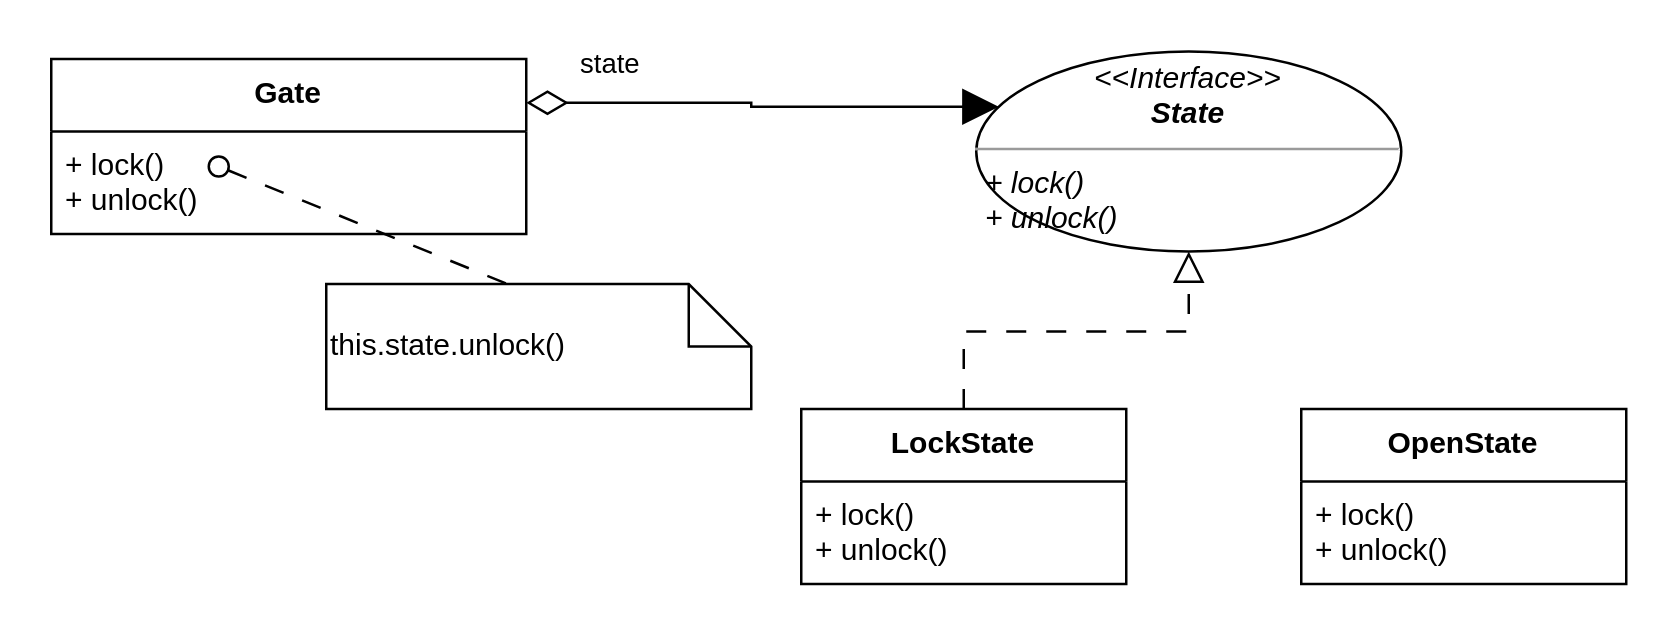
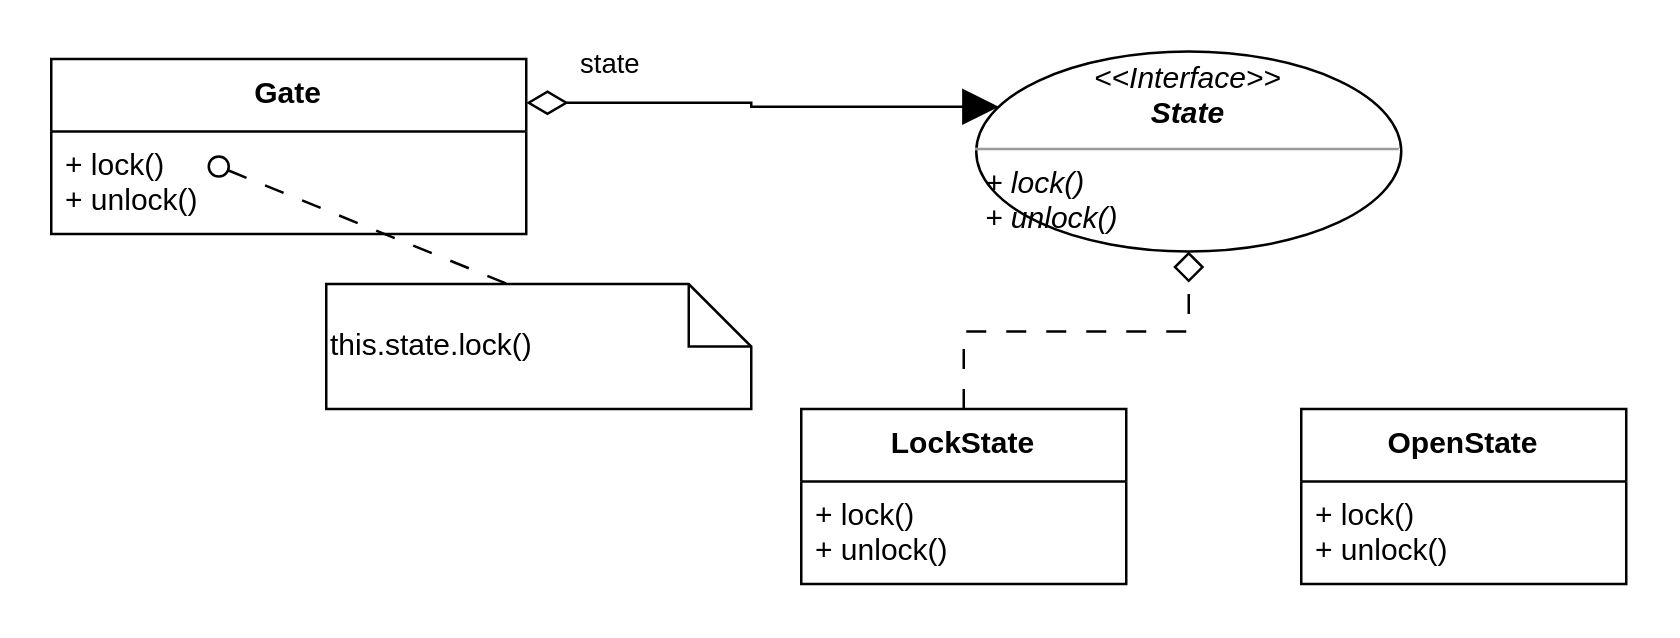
  <mxCell id="0" />
  <mxCell id="1" parent="0" />
  <mxCell id="2" value="&lt;p style=&quot;margin:0px;margin-top:4px;text-align:center;&quot;&gt;&lt;i&gt;&amp;lt;&amp;lt;Interface&amp;gt;&amp;gt;&lt;br&gt;&lt;b&gt;State&lt;/b&gt;&lt;br&gt;&lt;/i&gt;&lt;/p&gt;&lt;hr size=&quot;1&quot;&gt;&lt;p style=&quot;margin:0px;margin-left:4px;&quot;&gt;&lt;/p&gt;&lt;p style=&quot;margin:0px;margin-left:4px;&quot;&gt;&lt;i&gt;+ lock()&lt;br style=&quot;border-color: var(--border-color); padding: 0px; margin: 0px;&quot;&gt;+ unlock()&lt;/i&gt;&lt;br&gt;&lt;/p&gt;" style="ellipse;verticalAlign=top;align=left;overflow=fill;fontSize=12;fontFamily=Helvetica;html=1;" parent="1" vertex="1"><mxGeometry x="390" y="20" width="170" height="80" as="geometry" /></mxCell>
  <mxCell id="3" value="state" style="endArrow=block;html=1;endSize=12;startArrow=diamondThin;startSize=14;startFill=0;edgeStyle=orthogonalEdgeStyle;align=left;verticalAlign=bottom;rounded=0;entryX=0;entryY=0.25;entryDx=0;entryDy=0;exitX=1;exitY=0.25;exitDx=0;exitDy=0;" parent="1" source="4" target="2" edge="1"><mxGeometry x="-0.792" y="8" relative="1" as="geometry"><mxPoint x="314" y="-202.75" as="sourcePoint" /><mxPoint x="120" y="-53" as="targetPoint" /><mxPoint y="1" as="offset" /></mxGeometry></mxCell>
  <mxCell id="4" value="Gate" style="swimlane;fontStyle=1;align=center;verticalAlign=top;childLayout=stackLayout;horizontal=1;startSize=29;horizontalStack=0;resizeParent=1;resizeParentMax=0;resizeLast=0;collapsible=1;marginBottom=0;" vertex="1" parent="1"><mxGeometry x="20" y="23" width="190" height="70" as="geometry" /></mxCell>
  <mxCell id="5" value="+ lock()&#10;+ unlock()" style="text;strokeColor=none;fillColor=none;align=left;verticalAlign=top;spacingLeft=4;spacingRight=4;overflow=hidden;rotatable=0;points=[[0,0.5],[1,0.5]];portConstraint=eastwest;fontStyle=0" vertex="1" parent="4"><mxGeometry y="29" width="190" height="41" as="geometry" /></mxCell>
- <mxCell id="6" value="&lt;div style=&quot;border-color: var(--border-color);&quot;&gt;this.state.unlock()&lt;/div&gt;" style="shape=note2;boundedLbl=1;whiteSpace=wrap;html=1;size=25;verticalAlign=middle;align=left;labelPosition=center;verticalLabelPosition=middle;" vertex="1" parent="1"><mxGeometry x="130" y="113" width="170" height="50" as="geometry" /></mxCell>
+ <mxCell id="6" value="&lt;div style=&quot;border-color: var(--border-color);&quot;&gt;this.state.lock()&lt;/div&gt;" style="shape=note2;boundedLbl=1;whiteSpace=wrap;html=1;size=25;verticalAlign=middle;align=left;labelPosition=center;verticalLabelPosition=middle;" vertex="1" parent="1"><mxGeometry x="130" y="113" width="170" height="50" as="geometry" /></mxCell>
  <mxCell id="7" value="" style="html=1;verticalAlign=bottom;labelBackgroundColor=none;startArrow=oval;startFill=0;startSize=8;endArrow=none;rounded=0;dashed=1;dashPattern=8 8;entryX=0;entryY=0;entryDx=72.5;entryDy=0;entryPerimeter=0;" edge="1" parent="1" target="6"><mxGeometry x="-0.055" y="19" relative="1" as="geometry"><mxPoint x="87" y="66" as="sourcePoint" /><mxPoint x="176.5" y="104" as="targetPoint" /><mxPoint x="-1" as="offset" /></mxGeometry></mxCell>
  <mxCell id="8" value="LockState" style="swimlane;fontStyle=1;align=center;verticalAlign=top;childLayout=stackLayout;horizontal=1;startSize=29;horizontalStack=0;resizeParent=1;resizeParentMax=0;resizeLast=0;collapsible=1;marginBottom=0;" vertex="1" parent="1"><mxGeometry x="320" y="163" width="130" height="70" as="geometry" /></mxCell>
  <mxCell id="9" value="+ lock()&#10;+ unlock()" style="text;strokeColor=none;fillColor=none;align=left;verticalAlign=top;spacingLeft=4;spacingRight=4;overflow=hidden;rotatable=0;points=[[0,0.5],[1,0.5]];portConstraint=eastwest;fontStyle=0" vertex="1" parent="8"><mxGeometry y="29" width="130" height="41" as="geometry" /></mxCell>
  <mxCell id="10" value="OpenState" style="swimlane;fontStyle=1;align=center;verticalAlign=top;childLayout=stackLayout;horizontal=1;startSize=29;horizontalStack=0;resizeParent=1;resizeParentMax=0;resizeLast=0;collapsible=1;marginBottom=0;" vertex="1" parent="1"><mxGeometry x="520" y="163" width="130" height="70" as="geometry" /></mxCell>
  <mxCell id="11" value="+ lock()&#10;+ unlock()" style="text;strokeColor=none;fillColor=none;align=left;verticalAlign=top;spacingLeft=4;spacingRight=4;overflow=hidden;rotatable=0;points=[[0,0.5],[1,0.5]];portConstraint=eastwest;fontStyle=0" vertex="1" parent="10"><mxGeometry y="29" width="130" height="41" as="geometry" /></mxCell>
- <mxCell id="12" value="" style="endArrow=block;endSize=10;endFill=0;shadow=0;strokeWidth=1;rounded=0;edgeStyle=elbowEdgeStyle;elbow=vertical;dashed=1;dashPattern=8 8;labelBackgroundColor=none;fontColor=default;entryX=0.5;entryY=1;entryDx=0;entryDy=0;" edge="1" parent="1" source="8" target="2"><mxGeometry width="160" relative="1" as="geometry"><mxPoint x="590" y="173" as="sourcePoint" /><mxPoint x="515" y="106" as="targetPoint" /></mxGeometry></mxCell>
+ <mxCell id="12" value="" style="endArrow=diamond;endSize=10;endFill=0;shadow=0;strokeWidth=1;rounded=0;edgeStyle=elbowEdgeStyle;elbow=vertical;dashed=1;dashPattern=8 8;labelBackgroundColor=none;fontColor=default;entryX=0.5;entryY=1;entryDx=0;entryDy=0;" edge="1" parent="1" source="8" target="2"><mxGeometry width="160" relative="1" as="geometry"><mxPoint x="590" y="173" as="sourcePoint" /><mxPoint x="515" y="106" as="targetPoint" /></mxGeometry></mxCell>
